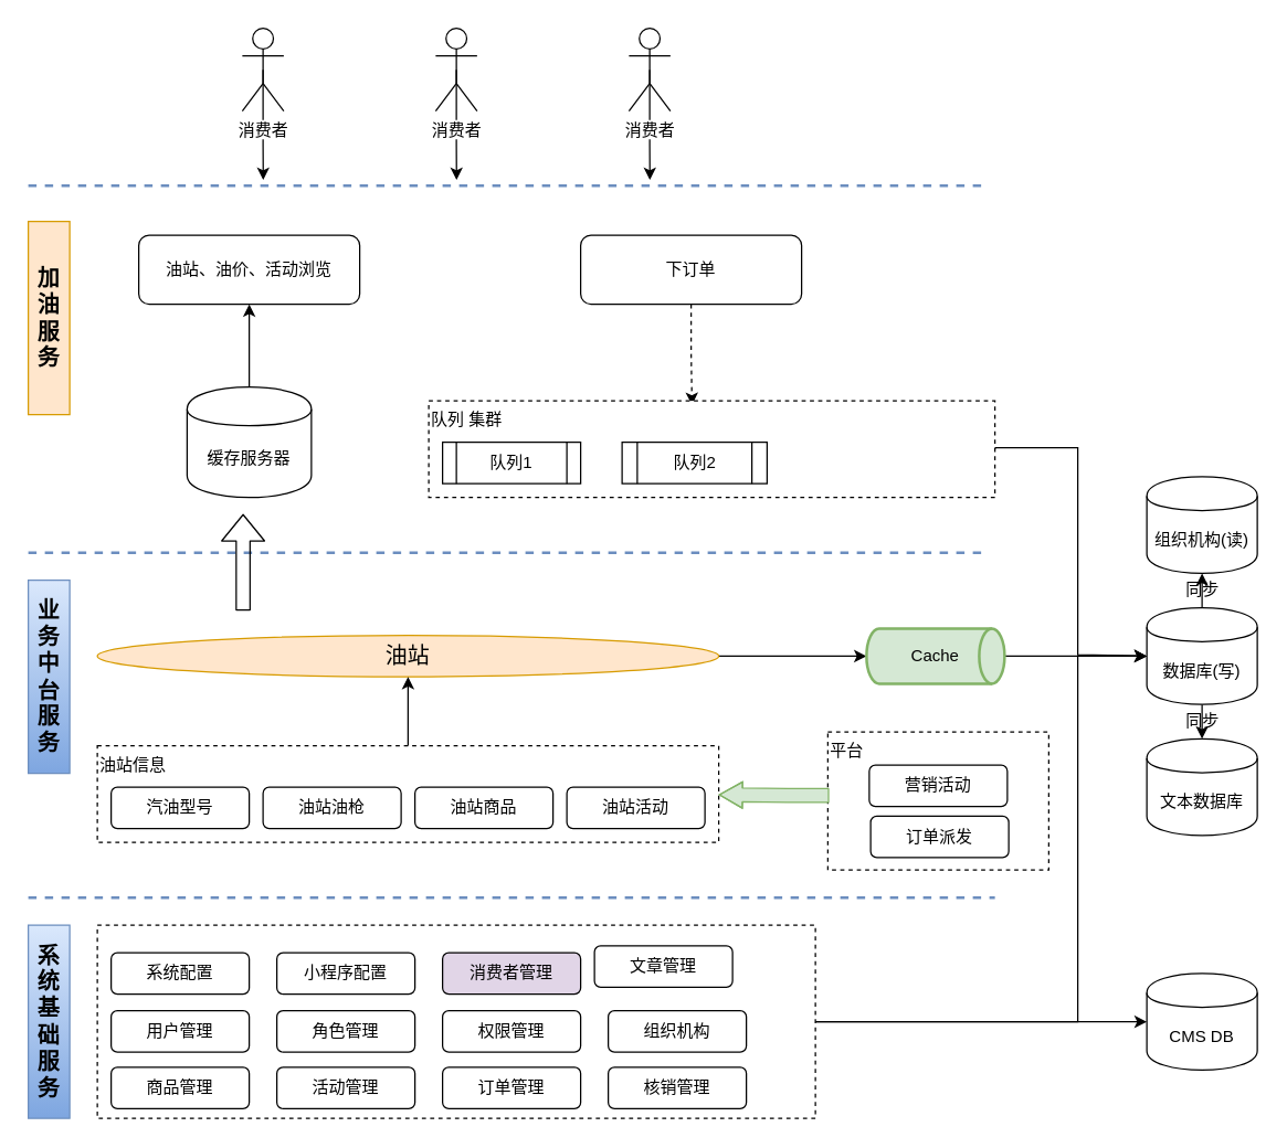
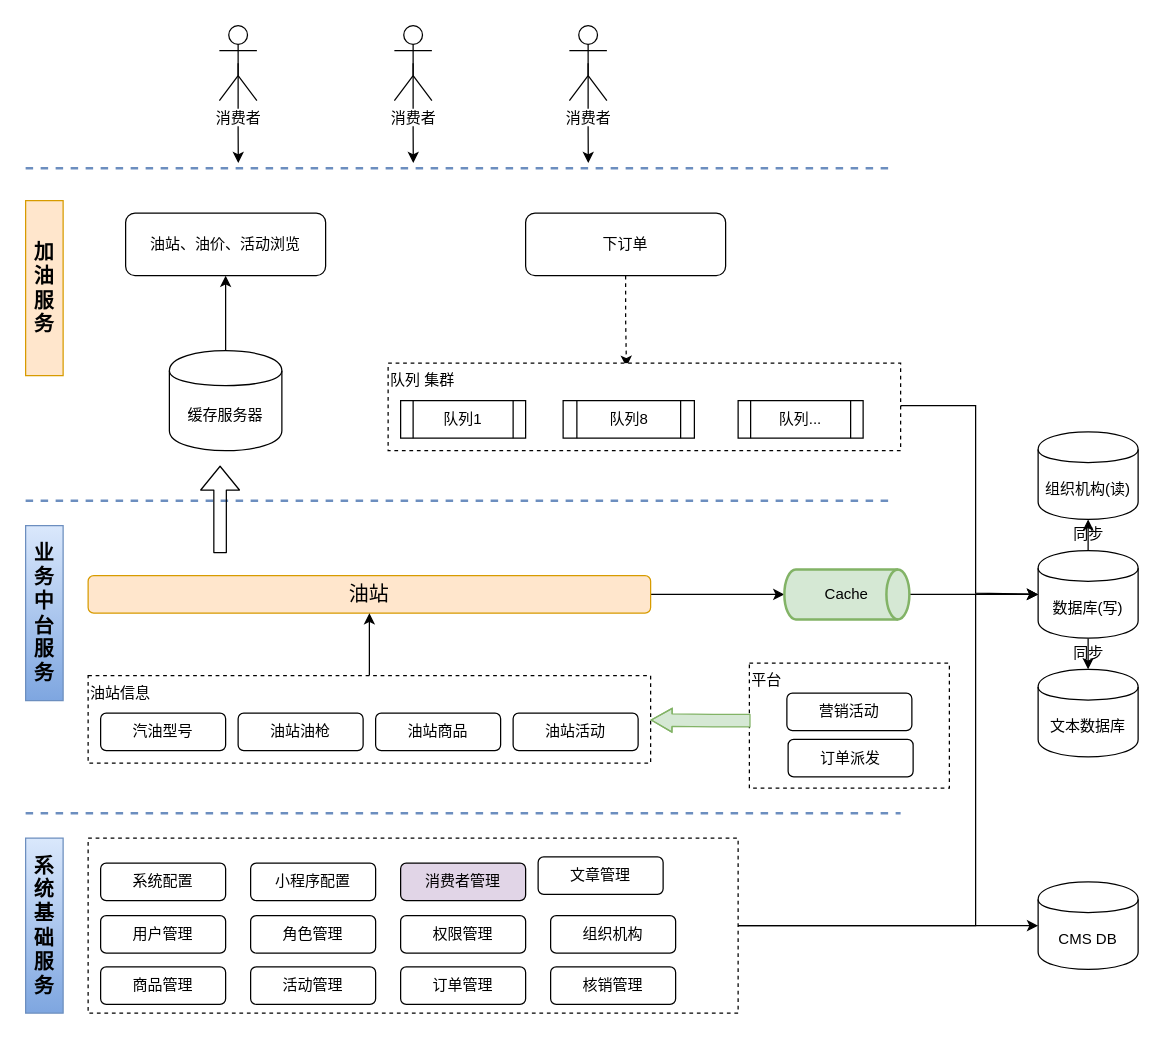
  <mxCell id="0" />
  <mxCell id="1" parent="0" />
  <mxCell id="2" style="edgeStyle=orthogonalEdgeStyle;rounded=0;orthogonalLoop=1;jettySize=auto;html=1;exitX=1;exitY=0.5;exitDx=0;exitDy=0;entryX=0;entryY=0.5;entryDx=0;entryDy=0;labelBackgroundColor=none;strokeColor=#000000;strokeWidth=1;fontSize=12;fontColor=#000000;" edge="1" parent="1" source="4" target="31"><mxGeometry relative="1" as="geometry" /></mxCell>
  <mxCell id="3" style="edgeStyle=orthogonalEdgeStyle;rounded=0;orthogonalLoop=1;jettySize=auto;html=1;exitX=1;exitY=0.5;exitDx=0;exitDy=0;entryX=0;entryY=0.5;entryDx=0;entryDy=0;labelBackgroundColor=none;strokeColor=#000000;strokeWidth=1;fontSize=12;fontColor=#000000;" edge="1" parent="1" source="4" target="35"><mxGeometry relative="1" as="geometry"><Array as="points"><mxPoint x="780" y="740" /><mxPoint x="780" y="475" /></Array></mxGeometry></mxCell>
  <mxCell id="4" value="" style="rounded=1;whiteSpace=wrap;html=1;arcSize=0;align=left;verticalAlign=top;dashed=1;" vertex="1" parent="1"><mxGeometry x="70" y="670" width="520" height="140" as="geometry" /></mxCell>
  <mxCell id="5" style="edgeStyle=orthogonalEdgeStyle;rounded=0;orthogonalLoop=1;jettySize=auto;html=1;exitX=0.5;exitY=0.5;exitDx=0;exitDy=0;exitPerimeter=0;labelBackgroundColor=none;strokeColor=#000000;strokeWidth=1;fontSize=12;fontColor=#000000;" edge="1" parent="1" source="6"><mxGeometry relative="1" as="geometry"><mxPoint x="330.143" y="130" as="targetPoint" /></mxGeometry></mxCell>
  <mxCell id="6" value="消费者" style="shape=umlActor;verticalLabelPosition=bottom;labelBackgroundColor=#ffffff;verticalAlign=top;html=1;outlineConnect=0;" vertex="1" parent="1"><mxGeometry x="315" y="20" width="30" height="60" as="geometry" /></mxCell>
  <mxCell id="7" style="edgeStyle=orthogonalEdgeStyle;rounded=0;orthogonalLoop=1;jettySize=auto;html=1;exitX=0.5;exitY=0.5;exitDx=0;exitDy=0;exitPerimeter=0;labelBackgroundColor=none;strokeColor=#000000;strokeWidth=1;fontSize=12;fontColor=#000000;" edge="1" parent="1" source="8"><mxGeometry relative="1" as="geometry"><mxPoint x="190.143" y="130" as="targetPoint" /></mxGeometry></mxCell>
  <mxCell id="8" value="消费者" style="shape=umlActor;verticalLabelPosition=bottom;labelBackgroundColor=#ffffff;verticalAlign=top;html=1;outlineConnect=0;" vertex="1" parent="1"><mxGeometry x="175" y="20" width="30" height="60" as="geometry" /></mxCell>
  <mxCell id="9" style="edgeStyle=orthogonalEdgeStyle;rounded=0;orthogonalLoop=1;jettySize=auto;html=1;exitX=0.5;exitY=0.5;exitDx=0;exitDy=0;exitPerimeter=0;labelBackgroundColor=none;strokeColor=#000000;strokeWidth=1;fontSize=12;fontColor=#000000;" edge="1" parent="1" source="10"><mxGeometry relative="1" as="geometry"><mxPoint x="470.143" y="130" as="targetPoint" /></mxGeometry></mxCell>
  <mxCell id="10" value="消费者" style="shape=umlActor;verticalLabelPosition=bottom;labelBackgroundColor=#ffffff;verticalAlign=top;html=1;outlineConnect=0;" vertex="1" parent="1"><mxGeometry x="455" y="20" width="30" height="60" as="geometry" /></mxCell>
  <mxCell id="11" value="" style="text;fillColor=none;align=left;verticalAlign=middle;spacingTop=-1;spacingLeft=4;spacingRight=4;rotatable=0;labelPosition=right;points=[];portConstraint=eastwest;fontSize=12;" vertex="1" parent="1"><mxGeometry x="130" y="120" width="20" height="14" as="geometry" /></mxCell>
  <mxCell id="12" value="" style="endArrow=none;html=1;dashed=1;fontColor=#66B2FF;labelBackgroundColor=#3399FF;strokeColor=#6c8ebf;fillColor=#dae8fc;strokeWidth=2;" edge="1" parent="1"><mxGeometry width="50" height="50" relative="1" as="geometry"><mxPoint x="20" y="134" as="sourcePoint" /><mxPoint x="710" y="134" as="targetPoint" /></mxGeometry></mxCell>
  <mxCell id="13" value="油站、油价、活动浏览" style="rounded=1;whiteSpace=wrap;html=1;" vertex="1" parent="1"><mxGeometry x="100" y="170" width="160" height="50" as="geometry" /></mxCell>
  <mxCell id="14" style="edgeStyle=orthogonalEdgeStyle;rounded=0;orthogonalLoop=1;jettySize=auto;html=1;exitX=0.5;exitY=1;exitDx=0;exitDy=0;entryX=0.465;entryY=0.043;entryDx=0;entryDy=0;entryPerimeter=0;labelBackgroundColor=none;strokeColor=#000000;strokeWidth=1;fontSize=12;fontColor=#000000;dashed=1;" edge="1" parent="1" source="15" target="19"><mxGeometry relative="1" as="geometry" /></mxCell>
  <mxCell id="15" value="下订单" style="rounded=1;whiteSpace=wrap;html=1;" vertex="1" parent="1"><mxGeometry x="420" y="170" width="160" height="50" as="geometry" /></mxCell>
  <mxCell id="16" style="edgeStyle=orthogonalEdgeStyle;rounded=0;orthogonalLoop=1;jettySize=auto;html=1;exitX=0.5;exitY=0;exitDx=0;exitDy=0;entryX=0.5;entryY=1;entryDx=0;entryDy=0;labelBackgroundColor=none;strokeColor=#000000;strokeWidth=1;fontSize=12;fontColor=#000000;" edge="1" parent="1" source="17" target="13"><mxGeometry relative="1" as="geometry" /></mxCell>
  <mxCell id="17" value="缓存服务器" style="shape=cylinder;whiteSpace=wrap;html=1;boundedLbl=1;backgroundOutline=1;" vertex="1" parent="1"><mxGeometry x="135" y="280" width="90" height="80" as="geometry" /></mxCell>
  <mxCell id="18" style="edgeStyle=orthogonalEdgeStyle;rounded=0;orthogonalLoop=1;jettySize=auto;html=1;exitX=1;exitY=0.5;exitDx=0;exitDy=0;entryX=0;entryY=0.5;entryDx=0;entryDy=0;labelBackgroundColor=none;strokeColor=#000000;strokeWidth=1;fontSize=12;fontColor=#000000;" edge="1" parent="1" source="19" target="35"><mxGeometry relative="1" as="geometry"><Array as="points"><mxPoint x="780" y="324" /><mxPoint x="780" y="474" /></Array></mxGeometry></mxCell>
  <mxCell id="19" value="队列 集群" style="rounded=1;whiteSpace=wrap;html=1;arcSize=0;align=left;verticalAlign=top;dashed=1;" vertex="1" parent="1"><mxGeometry x="310" y="290" width="410" height="70" as="geometry" /></mxCell>
  <mxCell id="20" value="业务中台服务" style="rounded=0;whiteSpace=wrap;html=1;align=center;fontSize=16;fontStyle=1;labelBackgroundColor=none;fillColor=#dae8fc;gradientColor=#7ea6e0;strokeColor=#6c8ebf;" vertex="1" parent="1"><mxGeometry x="20" y="420" width="30" height="140" as="geometry" /></mxCell>
  <mxCell id="21" style="edgeStyle=orthogonalEdgeStyle;rounded=0;orthogonalLoop=1;jettySize=auto;html=1;exitX=1;exitY=0.5;exitDx=0;exitDy=0;entryX=0;entryY=0.5;entryDx=0;entryDy=0;entryPerimeter=0;labelBackgroundColor=none;strokeColor=#000000;strokeWidth=1;fontSize=12;fontColor=#000000;" edge="1" parent="1" source="22" target="39"><mxGeometry relative="1" as="geometry" /></mxCell>
- <mxCell id="22" value="油站" style="ellipse;whiteSpace=wrap;html=1;labelBackgroundColor=none;fillColor=#ffe6cc;fontSize=16;align=center;strokeColor=#d79b00;" vertex="1" parent="1"><mxGeometry x="70" y="460" width="450" height="30" as="geometry" /></mxCell>
+ <mxCell id="22" value="油站" style="rounded=1;whiteSpace=wrap;html=1;labelBackgroundColor=none;fillColor=#ffe6cc;fontSize=16;align=center;strokeColor=#d79b00;" vertex="1" parent="1"><mxGeometry x="70" y="460" width="450" height="30" as="geometry" /></mxCell>
  <mxCell id="23" style="edgeStyle=orthogonalEdgeStyle;rounded=0;orthogonalLoop=1;jettySize=auto;html=1;exitX=0.5;exitY=0;exitDx=0;exitDy=0;entryX=0.5;entryY=1;entryDx=0;entryDy=0;labelBackgroundColor=none;strokeColor=#000000;fontSize=12;fontColor=#000000;" edge="1" parent="1" source="24" target="22"><mxGeometry relative="1" as="geometry" /></mxCell>
  <mxCell id="24" value="油站信息" style="rounded=1;whiteSpace=wrap;html=1;arcSize=0;align=left;verticalAlign=top;dashed=1;" vertex="1" parent="1"><mxGeometry x="70" y="540" width="450" height="70" as="geometry" /></mxCell>
  <mxCell id="25" value="小程序配置" style="rounded=1;whiteSpace=wrap;html=1;labelBackgroundColor=none;fillColor=#FFFFFF;fontSize=12;fontColor=#000000;align=center;" vertex="1" parent="1"><mxGeometry x="200" y="690" width="100" height="30" as="geometry" /></mxCell>
  <mxCell id="26" value="油站油枪" style="rounded=1;whiteSpace=wrap;html=1;labelBackgroundColor=none;fillColor=#FFFFFF;fontSize=12;fontColor=#000000;align=center;" vertex="1" parent="1"><mxGeometry x="190" y="570" width="100" height="30" as="geometry" /></mxCell>
  <mxCell id="27" value="油站商品" style="rounded=1;whiteSpace=wrap;html=1;labelBackgroundColor=none;fillColor=#FFFFFF;fontSize=12;fontColor=#000000;align=center;" vertex="1" parent="1"><mxGeometry x="300" y="570" width="100" height="30" as="geometry" /></mxCell>
  <mxCell id="28" value="油站活动" style="rounded=1;whiteSpace=wrap;html=1;labelBackgroundColor=none;fillColor=#FFFFFF;fontSize=12;fontColor=#000000;align=center;" vertex="1" parent="1"><mxGeometry x="410" y="570" width="100" height="30" as="geometry" /></mxCell>
  <mxCell id="29" value="平台" style="rounded=1;whiteSpace=wrap;html=1;arcSize=0;align=left;verticalAlign=top;dashed=1;" vertex="1" parent="1"><mxGeometry x="599" y="530" width="160" height="100" as="geometry" /></mxCell>
  <mxCell id="30" value="营销活动" style="rounded=1;whiteSpace=wrap;html=1;labelBackgroundColor=none;fillColor=#FFFFFF;fontSize=12;fontColor=#000000;align=center;" vertex="1" parent="1"><mxGeometry x="629" y="554" width="100" height="30" as="geometry" /></mxCell>
  <mxCell id="31" value="CMS DB" style="shape=cylinder;whiteSpace=wrap;html=1;boundedLbl=1;backgroundOutline=1;labelBackgroundColor=none;fillColor=#FFFFFF;fontSize=12;fontColor=#000000;align=center;" vertex="1" parent="1"><mxGeometry x="830" y="705" width="80" height="70" as="geometry" /></mxCell>
  <mxCell id="32" value="组织机构(读)" style="shape=cylinder;whiteSpace=wrap;html=1;boundedLbl=1;backgroundOutline=1;labelBackgroundColor=none;fillColor=#FFFFFF;fontSize=12;fontColor=#000000;align=center;" vertex="1" parent="1"><mxGeometry x="830" y="345" width="80" height="70" as="geometry" /></mxCell>
  <mxCell id="33" value="同步" style="edgeStyle=orthogonalEdgeStyle;rounded=0;orthogonalLoop=1;jettySize=auto;html=1;exitX=0.5;exitY=0;exitDx=0;exitDy=0;entryX=0.5;entryY=1;entryDx=0;entryDy=0;labelBackgroundColor=none;strokeColor=#000000;fontSize=12;fontColor=#000000;" edge="1" parent="1" source="35" target="32"><mxGeometry relative="1" as="geometry" /></mxCell>
  <mxCell id="34" value="同步" style="edgeStyle=orthogonalEdgeStyle;rounded=0;orthogonalLoop=1;jettySize=auto;html=1;exitX=0.5;exitY=1;exitDx=0;exitDy=0;labelBackgroundColor=none;strokeColor=#000000;fontSize=12;fontColor=#000000;" edge="1" parent="1" source="35" target="36"><mxGeometry relative="1" as="geometry" /></mxCell>
  <mxCell id="35" value="数据库(写)" style="shape=cylinder;whiteSpace=wrap;html=1;boundedLbl=1;backgroundOutline=1;labelBackgroundColor=none;fillColor=#FFFFFF;fontSize=12;fontColor=#000000;align=center;" vertex="1" parent="1"><mxGeometry x="830" y="440" width="80" height="70" as="geometry" /></mxCell>
  <mxCell id="36" value="文本数据库" style="shape=cylinder;whiteSpace=wrap;html=1;boundedLbl=1;backgroundOutline=1;labelBackgroundColor=none;fillColor=#FFFFFF;fontSize=12;fontColor=#000000;align=center;" vertex="1" parent="1"><mxGeometry x="830" y="535" width="80" height="70" as="geometry" /></mxCell>
  <mxCell id="37" value="" style="shape=flexArrow;endArrow=classic;html=1;labelBackgroundColor=none;strokeColor=#82b366;fontSize=12;fontColor=#000000;fillColor=#d5e8d4;endWidth=8;endSize=5.22;" edge="1" parent="1"><mxGeometry width="50" height="50" relative="1" as="geometry"><mxPoint x="600" y="576" as="sourcePoint" /><mxPoint x="520" y="575.5" as="targetPoint" /><Array as="points"><mxPoint x="570" y="576" /></Array></mxGeometry></mxCell>
  <mxCell id="38" style="edgeStyle=orthogonalEdgeStyle;rounded=0;orthogonalLoop=1;jettySize=auto;html=1;exitX=1;exitY=0.5;exitDx=0;exitDy=0;exitPerimeter=0;entryX=0;entryY=0.5;entryDx=0;entryDy=0;labelBackgroundColor=none;strokeColor=#000000;fontSize=12;fontColor=#000000;" edge="1" parent="1" source="39" target="35"><mxGeometry relative="1" as="geometry" /></mxCell>
  <mxCell id="39" value="Cache" style="strokeWidth=2;html=1;shape=mxgraph.flowchart.direct_data;whiteSpace=wrap;labelBackgroundColor=none;fillColor=#d5e8d4;fontSize=12;align=center;strokeColor=#82b366;" vertex="1" parent="1"><mxGeometry x="627" y="455" width="100" height="40" as="geometry" /></mxCell>
  <mxCell id="40" value="" style="endArrow=none;html=1;dashed=1;fontColor=#66B2FF;labelBackgroundColor=#3399FF;strokeColor=#6c8ebf;strokeWidth=2;fillColor=#dae8fc;gradientColor=#7ea6e0;" edge="1" parent="1"><mxGeometry width="50" height="50" relative="1" as="geometry"><mxPoint x="20" y="400" as="sourcePoint" /><mxPoint x="710" y="400" as="targetPoint" /></mxGeometry></mxCell>
  <mxCell id="41" value="加油服务" style="rounded=0;whiteSpace=wrap;html=1;align=center;fontSize=16;fontStyle=1;labelBackgroundColor=none;fillColor=#ffe6cc;strokeColor=#d79b00;" vertex="1" parent="1"><mxGeometry x="20" y="160" width="30" height="140" as="geometry" /></mxCell>
  <mxCell id="42" value="" style="endArrow=none;html=1;dashed=1;fontColor=#66B2FF;labelBackgroundColor=#3399FF;strokeColor=#6c8ebf;strokeWidth=2;fillColor=#dae8fc;gradientColor=#7ea6e0;" edge="1" parent="1"><mxGeometry width="50" height="50" relative="1" as="geometry"><mxPoint x="20" y="650" as="sourcePoint" /><mxPoint x="720" y="650" as="targetPoint" /></mxGeometry></mxCell>
  <mxCell id="43" value="系统基础服务" style="rounded=0;whiteSpace=wrap;html=1;align=center;fontSize=16;fontStyle=1;labelBackgroundColor=none;fillColor=#dae8fc;gradientColor=#7ea6e0;strokeColor=#6c8ebf;" vertex="1" parent="1"><mxGeometry x="20" y="670" width="30" height="140" as="geometry" /></mxCell>
  <mxCell id="44" value="汽油型号" style="rounded=1;whiteSpace=wrap;html=1;labelBackgroundColor=none;fillColor=#FFFFFF;fontSize=12;fontColor=#000000;align=center;" vertex="1" parent="1"><mxGeometry x="80" y="570" width="100" height="30" as="geometry" /></mxCell>
  <mxCell id="45" value="系统配置" style="rounded=1;whiteSpace=wrap;html=1;labelBackgroundColor=none;fillColor=#FFFFFF;fontSize=12;fontColor=#000000;align=center;" vertex="1" parent="1"><mxGeometry x="80" y="690" width="100" height="30" as="geometry" /></mxCell>
  <mxCell id="46" value="用户管理" style="rounded=1;whiteSpace=wrap;html=1;labelBackgroundColor=none;fillColor=#FFFFFF;fontSize=12;fontColor=#000000;align=center;" vertex="1" parent="1"><mxGeometry x="80" y="732" width="100" height="30" as="geometry" /></mxCell>
  <mxCell id="47" value="消费者管理" style="rounded=1;whiteSpace=wrap;html=1;labelBackgroundColor=none;fillColor=#e1d5e7;fontSize=12;fontColor=#000000;align=center;" vertex="1" parent="1"><mxGeometry x="320" y="690" width="100" height="30" as="geometry" /></mxCell>
  <mxCell id="48" value="角色管理" style="rounded=1;whiteSpace=wrap;html=1;labelBackgroundColor=none;fillColor=#FFFFFF;fontSize=12;fontColor=#000000;align=center;" vertex="1" parent="1"><mxGeometry x="200" y="732" width="100" height="30" as="geometry" /></mxCell>
  <mxCell id="49" value="权限管理" style="rounded=1;whiteSpace=wrap;html=1;labelBackgroundColor=none;fillColor=#FFFFFF;fontSize=12;fontColor=#000000;align=center;" vertex="1" parent="1"><mxGeometry x="320" y="732" width="100" height="30" as="geometry" /></mxCell>
  <mxCell id="50" value="商品管理" style="rounded=1;whiteSpace=wrap;html=1;labelBackgroundColor=none;fillColor=#FFFFFF;fontSize=12;fontColor=#000000;align=center;" vertex="1" parent="1"><mxGeometry x="80" y="773" width="100" height="30" as="geometry" /></mxCell>
  <mxCell id="51" value="组织机构" style="rounded=1;whiteSpace=wrap;html=1;labelBackgroundColor=none;fillColor=#FFFFFF;fontSize=12;fontColor=#000000;align=center;" vertex="1" parent="1"><mxGeometry x="440" y="732" width="100" height="30" as="geometry" /></mxCell>
  <mxCell id="52" value="活动管理" style="rounded=1;whiteSpace=wrap;html=1;labelBackgroundColor=none;fillColor=#FFFFFF;fontSize=12;fontColor=#000000;align=center;" vertex="1" parent="1"><mxGeometry x="200" y="773" width="100" height="30" as="geometry" /></mxCell>
  <mxCell id="53" value="订单管理" style="rounded=1;whiteSpace=wrap;html=1;labelBackgroundColor=none;fillColor=#FFFFFF;fontSize=12;fontColor=#000000;align=center;" vertex="1" parent="1"><mxGeometry x="320" y="773" width="100" height="30" as="geometry" /></mxCell>
  <mxCell id="54" value="核销管理" style="rounded=1;whiteSpace=wrap;html=1;labelBackgroundColor=none;fillColor=#FFFFFF;fontSize=12;fontColor=#000000;align=center;" vertex="1" parent="1"><mxGeometry x="440" y="773" width="100" height="30" as="geometry" /></mxCell>
  <mxCell id="55" value="文章管理" style="rounded=1;whiteSpace=wrap;html=1;labelBackgroundColor=none;fillColor=#FFFFFF;fontSize=12;fontColor=#000000;align=center;" vertex="1" parent="1"><mxGeometry x="430" y="685" width="100" height="30" as="geometry" /></mxCell>
  <mxCell id="56" value="" style="shape=flexArrow;endArrow=classic;html=1;labelBackgroundColor=none;strokeColor=#000000;strokeWidth=1;fontSize=12;fontColor=#000000;" edge="1" parent="1"><mxGeometry width="50" height="50" relative="1" as="geometry"><mxPoint x="175.57" y="442" as="sourcePoint" /><mxPoint x="175.57" y="372" as="targetPoint" /></mxGeometry></mxCell>
- <mxCell id="57" value="队列2" style="shape=process;whiteSpace=wrap;html=1;backgroundOutline=1;labelBackgroundColor=none;fillColor=#FFFFFF;fontSize=12;fontColor=#000000;align=center;" vertex="1" parent="1"><mxGeometry x="450" y="320" width="105" height="30" as="geometry" /></mxCell>
+ <mxCell id="57" value="队列8" style="shape=process;whiteSpace=wrap;html=1;backgroundOutline=1;labelBackgroundColor=none;fillColor=#FFFFFF;fontSize=12;fontColor=#000000;align=center;" vertex="1" parent="1"><mxGeometry x="450" y="320" width="105" height="30" as="geometry" /></mxCell>
  <mxCell id="58" value="队列1" style="shape=process;whiteSpace=wrap;html=1;backgroundOutline=1;labelBackgroundColor=none;fillColor=#FFFFFF;fontSize=12;fontColor=#000000;align=center;" vertex="1" parent="1"><mxGeometry x="320" y="320" width="100" height="30" as="geometry" /></mxCell>
+ <mxCell id="59" value="队列..." style="shape=process;whiteSpace=wrap;html=1;backgroundOutline=1;labelBackgroundColor=none;fillColor=#FFFFFF;fontSize=12;fontColor=#000000;align=center;" vertex="1" parent="1"><mxGeometry x="590" y="320" width="100" height="30" as="geometry" /></mxCell>
  <mxCell id="60" value="订单派发" style="rounded=1;whiteSpace=wrap;html=1;labelBackgroundColor=none;fillColor=#FFFFFF;fontSize=12;fontColor=#000000;align=center;" vertex="1" parent="1"><mxGeometry x="630" y="591" width="100" height="30" as="geometry" /></mxCell>
